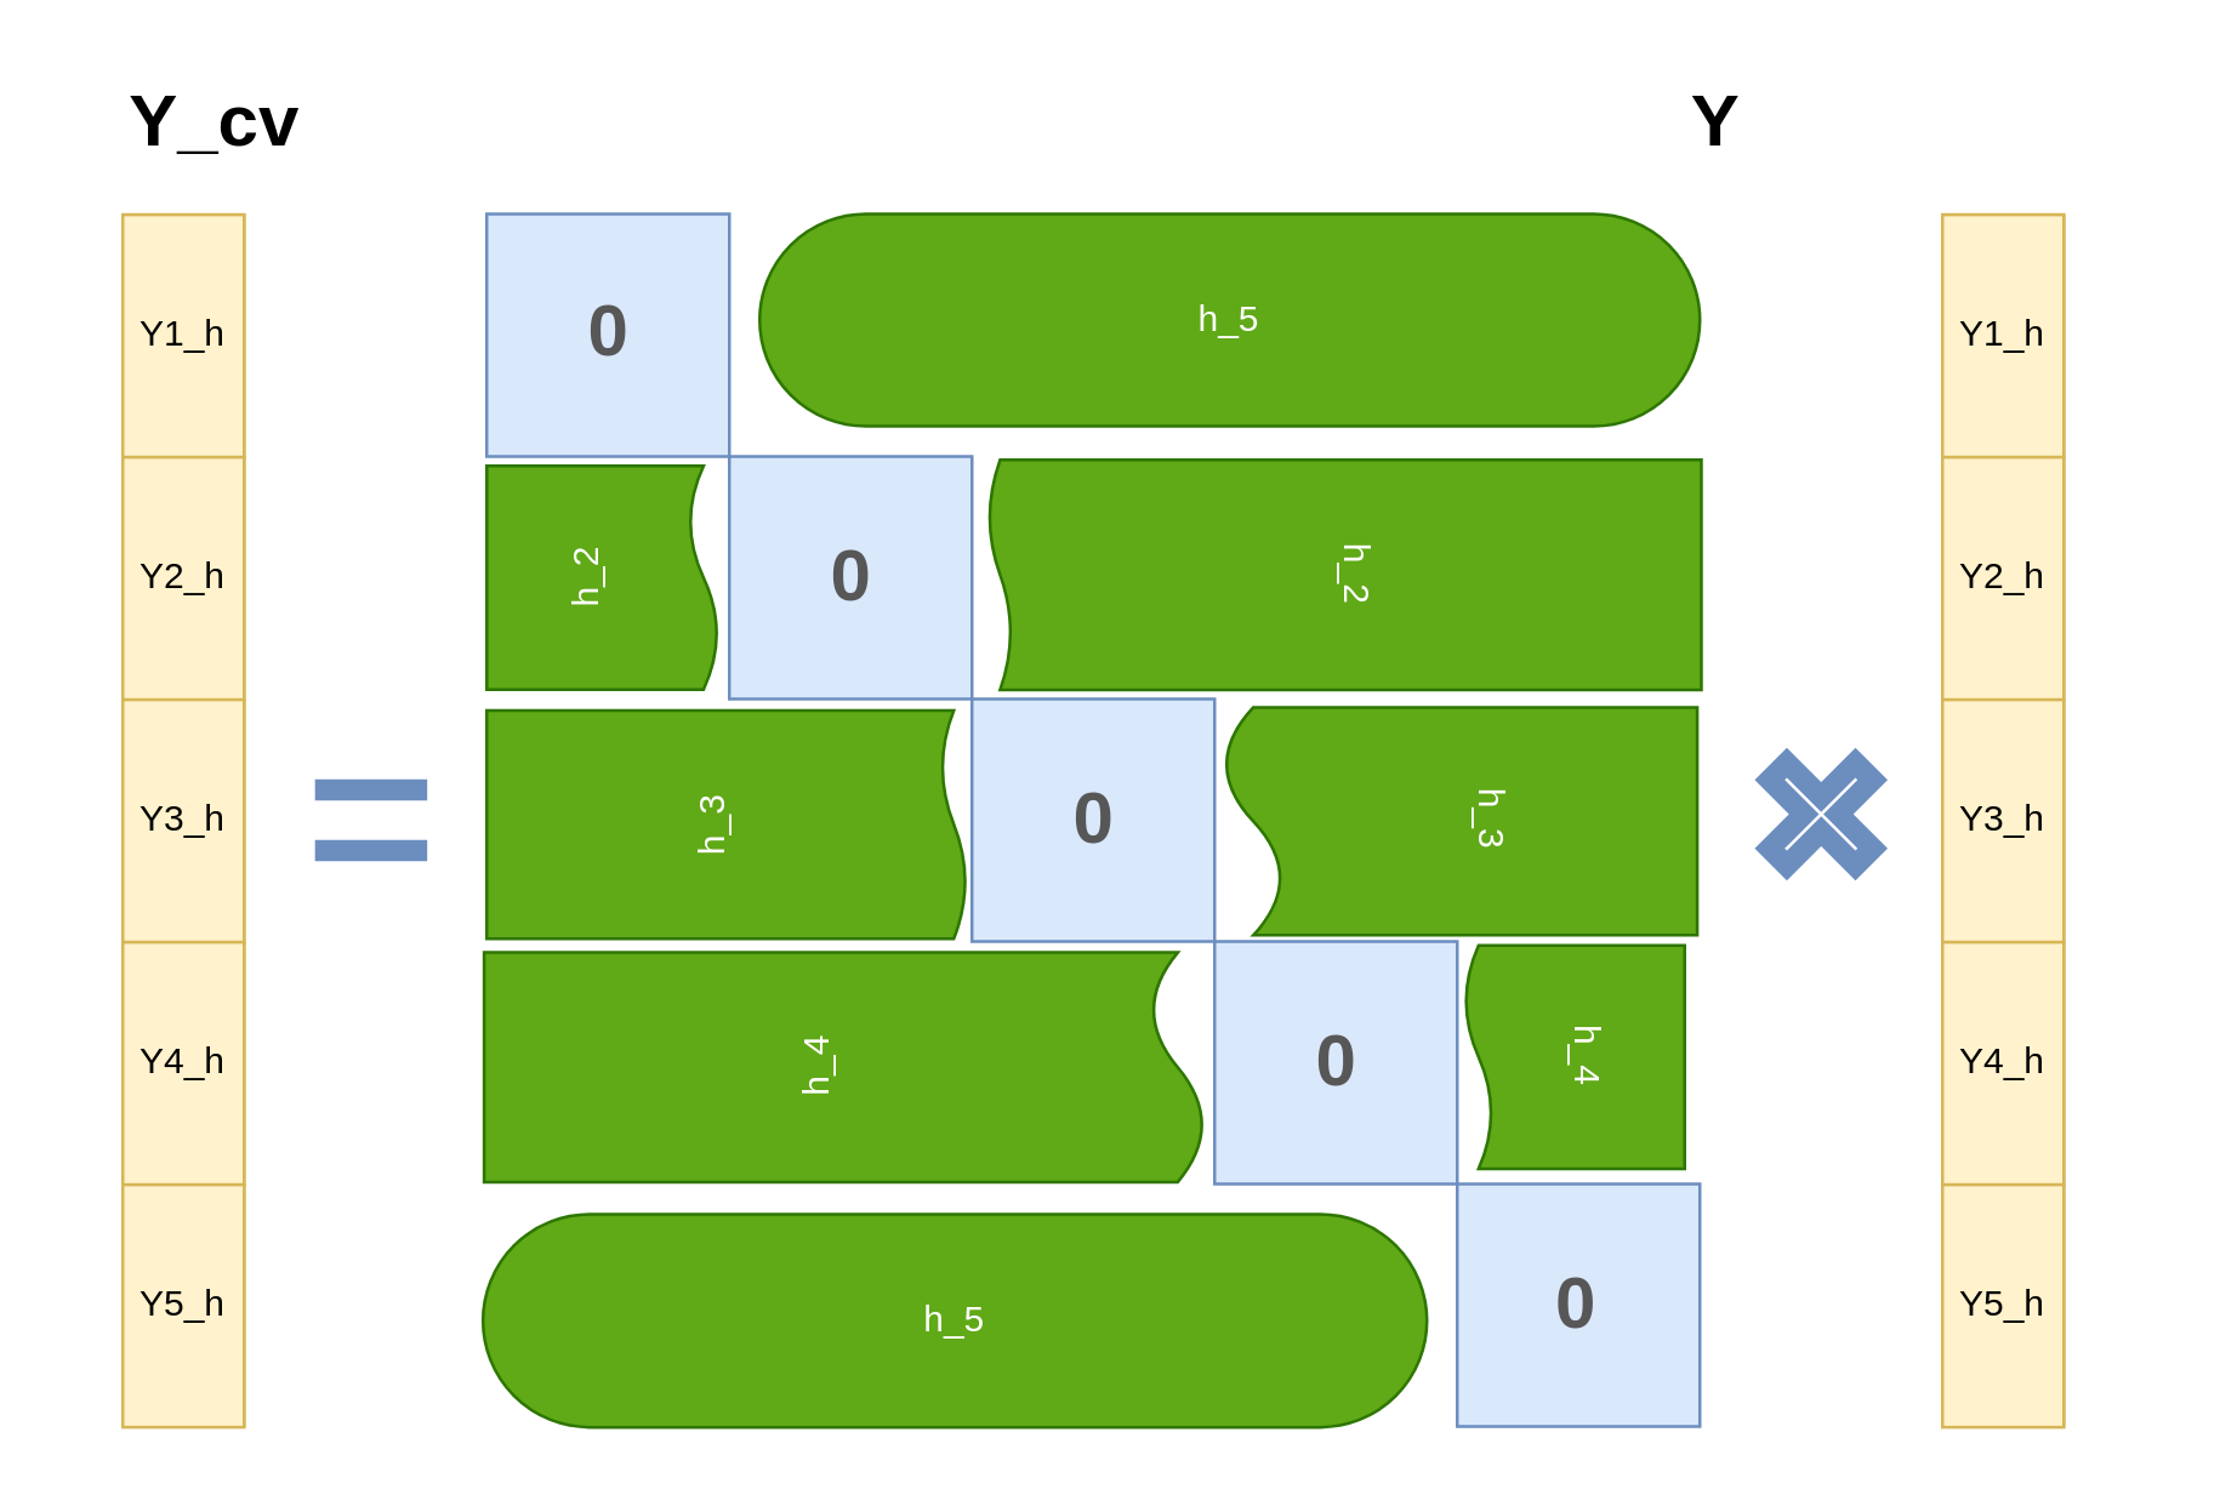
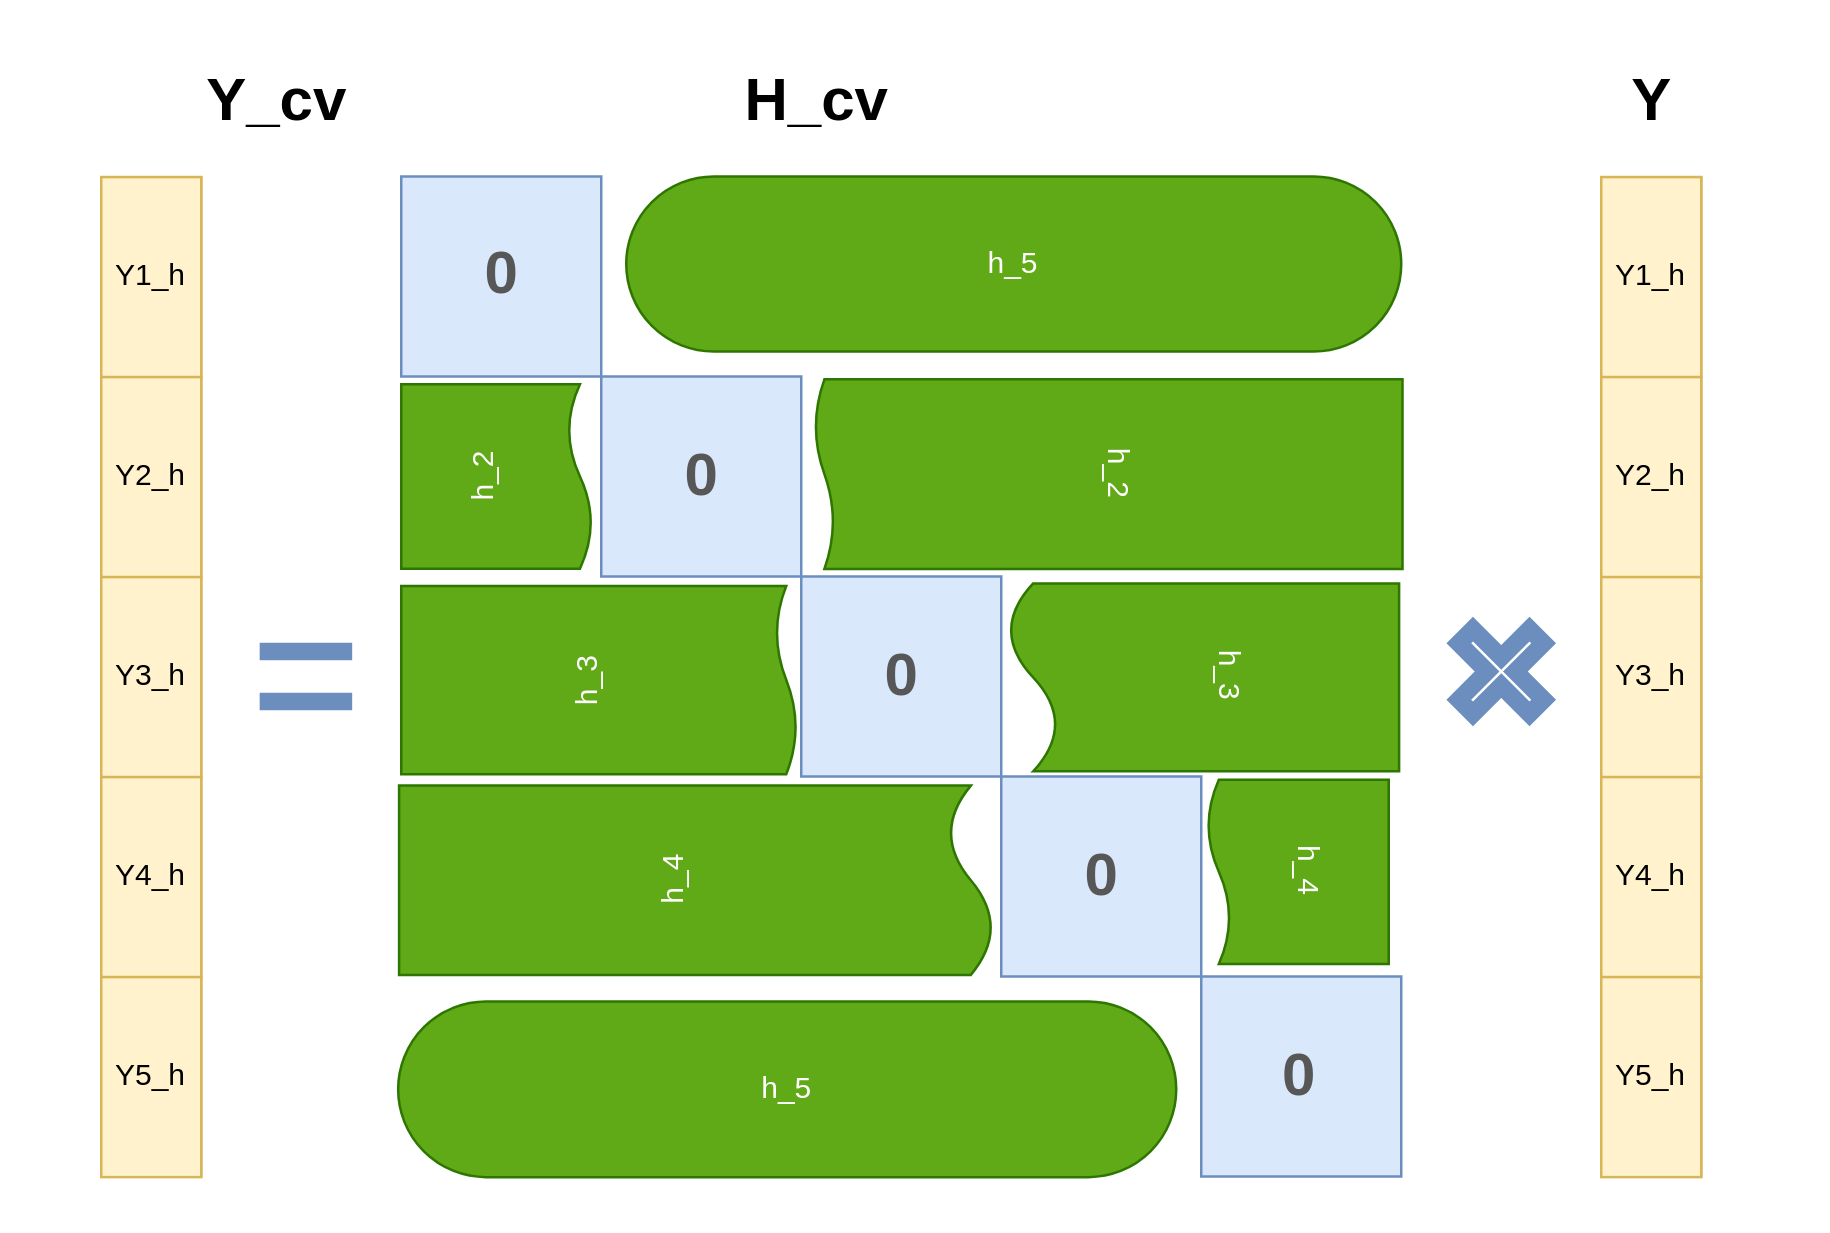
  <mxCell id="0" />
  <mxCell id="1" parent="0" />
  <mxCell id="2" value="" style="whiteSpace=wrap;html=1;aspect=fixed;fillColor=#dae8fc;strokeColor=#6c8ebf;" parent="1" vertex="1"><mxGeometry x="480" y="390" width="80" height="80" as="geometry" /></mxCell>
  <mxCell id="3" value="" style="whiteSpace=wrap;html=1;aspect=fixed;fillColor=#dae8fc;strokeColor=#6c8ebf;" parent="1" vertex="1"><mxGeometry x="400" y="310" width="80" height="80" as="geometry" /></mxCell>
  <mxCell id="4" value="" style="whiteSpace=wrap;html=1;aspect=fixed;fillColor=#dae8fc;strokeColor=#6c8ebf;" parent="1" vertex="1"><mxGeometry x="320" y="230" width="80" height="80" as="geometry" /></mxCell>
  <mxCell id="5" value="" style="whiteSpace=wrap;html=1;aspect=fixed;fillColor=#dae8fc;strokeColor=#6c8ebf;" parent="1" vertex="1"><mxGeometry x="240" y="150" width="80" height="80" as="geometry" /></mxCell>
  <mxCell id="6" value="" style="whiteSpace=wrap;html=1;aspect=fixed;fillColor=#dae8fc;strokeColor=#6c8ebf;" parent="1" vertex="1"><mxGeometry x="160" y="70" width="80" height="80" as="geometry" /></mxCell>
  <mxCell id="7" value="h_2" style="shape=document;whiteSpace=wrap;html=1;boundedLbl=1;rotation=90;size=0.032;fillColor=#60a917;fontColor=#ffffff;strokeColor=#2D7600;" parent="1" vertex="1"><mxGeometry x="405.07" y="71.56" width="75.87" height="235" as="geometry" /></mxCell>
  <mxCell id="8" value="h_3" style="shape=document;whiteSpace=wrap;html=1;boundedLbl=1;rotation=90;size=0.125;fillColor=#60a917;fontColor=#ffffff;strokeColor=#2D7600;" parent="1" vertex="1"><mxGeometry x="443.48" y="192.28" width="75.18" height="156.13" as="geometry" /></mxCell>
  <mxCell id="9" value="h_4" style="shape=document;whiteSpace=wrap;html=1;boundedLbl=1;rotation=90;size=0.125;fillColor=#60a917;fontColor=#ffffff;strokeColor=#2D7600;" parent="1" vertex="1"><mxGeometry x="481.88" y="311.88" width="73.75" height="72.5" as="geometry" /></mxCell>
  <mxCell id="10" value="h_4" style="shape=document;whiteSpace=wrap;html=1;boundedLbl=1;rotation=-90;size=0.074;fillColor=#60a917;fontColor=#ffffff;strokeColor=#2D7600;" parent="1" vertex="1"><mxGeometry x="240" y="232.75" width="75.75" height="237.5" as="geometry" /></mxCell>
  <mxCell id="11" value="h_3" style="shape=document;whiteSpace=wrap;html=1;boundedLbl=1;rotation=-90;size=0.052;fillColor=#60a917;fontColor=#ffffff;strokeColor=#2D7600;align=center;" parent="1" vertex="1"><mxGeometry x="201.41" y="192.35" width="75.31" height="158.13" as="geometry" /></mxCell>
  <mxCell id="12" value="h_2" style="shape=document;whiteSpace=wrap;html=1;boundedLbl=1;rotation=-90;size=0.125;fillColor=#60a917;fontColor=#ffffff;strokeColor=#2D7600;" parent="1" vertex="1"><mxGeometry x="161.25" y="151.88" width="73.75" height="76.25" as="geometry" /></mxCell>
  <mxCell id="13" value="h_5" style="rounded=1;whiteSpace=wrap;html=1;arcSize=50;fillColor=#60a917;fontColor=#ffffff;strokeColor=#2D7600;" parent="1" vertex="1"><mxGeometry x="158.76" y="400" width="311.24" height="70.25" as="geometry" /></mxCell>
  <mxCell id="14" value="" style="shape=cross;whiteSpace=wrap;html=1;strokeWidth=7;rotation=45;fillColor=none;fontColor=#ffffff;strokeColor=#6C8EBF;" parent="1" vertex="1"><mxGeometry x="580" y="248" width="40" height="40" as="geometry" /></mxCell>
  <mxCell id="15" value="" style="rounded=0;whiteSpace=wrap;html=1;fillColor=#fff2cc;strokeColor=#d6b656;" parent="1" vertex="1"><mxGeometry x="40" y="70.25" width="40" height="399.75" as="geometry" /></mxCell>
  <mxCell id="16" value="" style="shape=partialRectangle;whiteSpace=wrap;html=1;left=0;right=0;fillColor=none;strokeWidth=7;fontColor=#ffffff;strokeColor=#6C8EBF;" parent="1" vertex="1"><mxGeometry x="106.87" y="260" width="30" height="20" as="geometry" /></mxCell>
+ <mxCell id="17" value="H_cv" style="text;strokeColor=none;fillColor=none;html=1;fontSize=24;fontStyle=1;verticalAlign=middle;align=center;" parent="1" vertex="1"><mxGeometry x="276.25" y="20.25" width="100" height="40" as="geometry" /></mxCell>
  <mxCell id="18" value="Y1_h" style="rounded=0;whiteSpace=wrap;html=1;fillColor=#fff2cc;strokeColor=#d6b656;" parent="1" vertex="1"><mxGeometry x="40" y="70.25" width="40" height="80" as="geometry" /></mxCell>
  <mxCell id="19" value="Y2_h" style="rounded=0;whiteSpace=wrap;html=1;fillColor=#fff2cc;strokeColor=#d6b656;" parent="1" vertex="1"><mxGeometry x="40" y="150.25" width="40" height="80" as="geometry" /></mxCell>
  <mxCell id="20" value="" style="edgeStyle=none;html=1;fillColor=#fff2cc;strokeColor=#d6b656;" parent="1" source="21" target="22" edge="1"><mxGeometry relative="1" as="geometry" /></mxCell>
  <mxCell id="21" value="Y3_h" style="rounded=0;whiteSpace=wrap;html=1;fillColor=#fff2cc;strokeColor=#d6b656;" parent="1" vertex="1"><mxGeometry x="40" y="230.25" width="40" height="80" as="geometry" /></mxCell>
  <mxCell id="22" value="Y4_h" style="rounded=0;whiteSpace=wrap;html=1;fillColor=#fff2cc;strokeColor=#d6b656;" parent="1" vertex="1"><mxGeometry x="40" y="310.25" width="40" height="80" as="geometry" /></mxCell>
  <mxCell id="23" value="Y5_h" style="rounded=0;whiteSpace=wrap;html=1;fillColor=#fff2cc;strokeColor=#d6b656;" parent="1" vertex="1"><mxGeometry x="40" y="390.25" width="40" height="80" as="geometry" /></mxCell>
- <mxCell id="24" value="Y_cv" style="text;strokeColor=none;fillColor=none;html=1;fontSize=24;fontStyle=1;verticalAlign=middle;align=center;" parent="1" vertex="1"><mxGeometry x="20" y="20.25" width="100" height="40" as="geometry" /></mxCell>
- <mxCell id="25" value="Y" style="text;strokeColor=none;fillColor=none;html=1;fontSize=24;fontStyle=1;verticalAlign=middle;align=center;" parent="1" vertex="1"><mxGeometry x="515" y="20" width="100" height="40" as="geometry" /></mxCell>
+ <mxCell id="24" value="Y_cv" style="text;strokeColor=none;fillColor=none;html=1;fontSize=24;fontStyle=1;verticalAlign=middle;align=center;" parent="1" vertex="1"><mxGeometry x="60" y="20.25" width="100" height="40" as="geometry" /></mxCell>
+ <mxCell id="25" value="Y" style="text;strokeColor=none;fillColor=none;html=1;fontSize=24;fontStyle=1;verticalAlign=middle;align=center;" parent="1" vertex="1"><mxGeometry x="610" y="20" width="100" height="40" as="geometry" /></mxCell>
  <mxCell id="26" value="" style="rounded=0;whiteSpace=wrap;html=1;fillColor=#fff2cc;strokeColor=#d6b656;" parent="1" vertex="1"><mxGeometry x="640" y="70.25" width="40" height="399.75" as="geometry" /></mxCell>
  <mxCell id="27" value="Y1_h" style="rounded=0;whiteSpace=wrap;html=1;fillColor=#fff2cc;strokeColor=#d6b656;" parent="1" vertex="1"><mxGeometry x="640" y="70.25" width="40" height="80" as="geometry" /></mxCell>
  <mxCell id="28" value="Y2_h" style="rounded=0;whiteSpace=wrap;html=1;fillColor=#fff2cc;strokeColor=#d6b656;" parent="1" vertex="1"><mxGeometry x="640" y="150.25" width="40" height="80" as="geometry" /></mxCell>
  <mxCell id="29" value="" style="edgeStyle=none;html=1;fillColor=#fff2cc;strokeColor=#d6b656;" parent="1" source="30" target="31" edge="1"><mxGeometry relative="1" as="geometry" /></mxCell>
  <mxCell id="30" value="Y3_h" style="rounded=0;whiteSpace=wrap;html=1;fillColor=#fff2cc;strokeColor=#d6b656;" parent="1" vertex="1"><mxGeometry x="640" y="230.25" width="40" height="80" as="geometry" /></mxCell>
  <mxCell id="31" value="Y4_h" style="rounded=0;whiteSpace=wrap;html=1;fillColor=#fff2cc;strokeColor=#d6b656;" parent="1" vertex="1"><mxGeometry x="640" y="310.25" width="40" height="80" as="geometry" /></mxCell>
  <mxCell id="32" value="Y5_h" style="rounded=0;whiteSpace=wrap;html=1;fillColor=#fff2cc;strokeColor=#d6b656;" parent="1" vertex="1"><mxGeometry x="640" y="390.25" width="40" height="80" as="geometry" /></mxCell>
  <mxCell id="33" value="&lt;font color=&quot;#575757&quot;&gt;0&lt;/font&gt;" style="text;html=1;fontSize=24;fontStyle=1;verticalAlign=middle;align=center;" vertex="1" parent="1"><mxGeometry x="150" y="89" width="100" height="40" as="geometry" /></mxCell>
  <mxCell id="34" value="&lt;font color=&quot;#575757&quot;&gt;0&lt;/font&gt;" style="text;html=1;fontSize=24;fontStyle=1;verticalAlign=middle;align=center;" vertex="1" parent="1"><mxGeometry x="230" y="170.25" width="100" height="40" as="geometry" /></mxCell>
  <mxCell id="35" value="&lt;font color=&quot;#575757&quot;&gt;0&lt;/font&gt;" style="text;html=1;fontSize=24;fontStyle=1;verticalAlign=middle;align=center;" vertex="1" parent="1"><mxGeometry x="310" y="250.25" width="100" height="40" as="geometry" /></mxCell>
  <mxCell id="36" value="&lt;font color=&quot;#575757&quot;&gt;0&lt;/font&gt;" style="text;html=1;fontSize=24;fontStyle=1;verticalAlign=middle;align=center;" vertex="1" parent="1"><mxGeometry x="389.5" y="330.25" width="100" height="40" as="geometry" /></mxCell>
  <mxCell id="37" value="&lt;font color=&quot;#575757&quot;&gt;0&lt;/font&gt;" style="text;html=1;fontSize=24;fontStyle=1;verticalAlign=middle;align=center;" vertex="1" parent="1"><mxGeometry x="468.76" y="410.25" width="100" height="40" as="geometry" /></mxCell>
  <mxCell id="38" value="h_5" style="rounded=1;whiteSpace=wrap;html=1;arcSize=50;fillColor=#60a917;fontColor=#ffffff;strokeColor=#2D7600;" vertex="1" parent="1"><mxGeometry x="250" y="70" width="310" height="70" as="geometry" /></mxCell>
